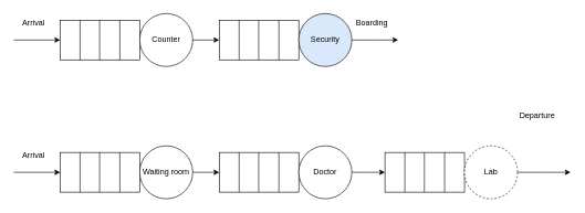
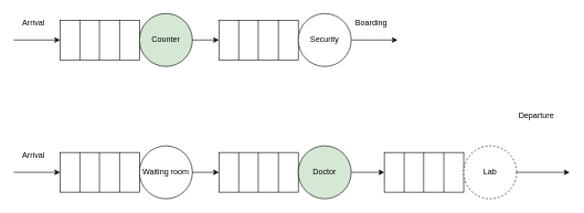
  <mxCell id="0" />
  <mxCell id="1" parent="0" />
  <mxCell id="2" value="" style="rounded=0;whiteSpace=wrap;html=1;" vertex="1" parent="1"><mxGeometry x="90" y="30" width="120" height="60" as="geometry" /></mxCell>
  <mxCell id="3" value="" style="endArrow=none;html=1;rounded=0;exitX=0.25;exitY=1;exitDx=0;exitDy=0;entryX=0.25;entryY=0;entryDx=0;entryDy=0;" edge="1" parent="1" source="2" target="2"><mxGeometry width="50" height="50" relative="1" as="geometry"><mxPoint x="100" y="85" as="sourcePoint" /><mxPoint x="150" y="35" as="targetPoint" /></mxGeometry></mxCell>
  <mxCell id="4" value="" style="endArrow=none;html=1;rounded=0;exitX=0.25;exitY=1;exitDx=0;exitDy=0;entryX=0.25;entryY=0;entryDx=0;entryDy=0;" edge="1" parent="1"><mxGeometry width="50" height="50" relative="1" as="geometry"><mxPoint x="149.5" y="90" as="sourcePoint" /><mxPoint x="149.5" y="30" as="targetPoint" /></mxGeometry></mxCell>
  <mxCell id="5" value="" style="endArrow=none;html=1;rounded=0;exitX=0.25;exitY=1;exitDx=0;exitDy=0;entryX=0.25;entryY=0;entryDx=0;entryDy=0;" edge="1" parent="1"><mxGeometry width="50" height="50" relative="1" as="geometry"><mxPoint x="180" y="90" as="sourcePoint" /><mxPoint x="180" y="30" as="targetPoint" /></mxGeometry></mxCell>
- <mxCell id="6" value="Counter" style="ellipse;whiteSpace=wrap;html=1;aspect=fixed;" vertex="1" parent="1"><mxGeometry x="210" y="20" width="80" height="80" as="geometry" /></mxCell>
+ <mxCell id="6" value="Counter" style="ellipse;whiteSpace=wrap;html=1;aspect=fixed;fillColor=#d5e8d4;" vertex="1" parent="1"><mxGeometry x="210" y="20" width="80" height="80" as="geometry" /></mxCell>
  <mxCell id="7" value="" style="rounded=0;whiteSpace=wrap;html=1;" vertex="1" parent="1"><mxGeometry x="330" y="30" width="120" height="60" as="geometry" /></mxCell>
  <mxCell id="8" value="" style="endArrow=none;html=1;rounded=0;exitX=0.25;exitY=1;exitDx=0;exitDy=0;entryX=0.25;entryY=0;entryDx=0;entryDy=0;" edge="1" parent="1" source="7" target="7"><mxGeometry width="50" height="50" relative="1" as="geometry"><mxPoint x="340" y="85" as="sourcePoint" /><mxPoint x="390" y="35" as="targetPoint" /></mxGeometry></mxCell>
  <mxCell id="9" value="" style="endArrow=none;html=1;rounded=0;exitX=0.25;exitY=1;exitDx=0;exitDy=0;entryX=0.25;entryY=0;entryDx=0;entryDy=0;" edge="1" parent="1"><mxGeometry width="50" height="50" relative="1" as="geometry"><mxPoint x="389.5" y="90" as="sourcePoint" /><mxPoint x="389.5" y="30" as="targetPoint" /></mxGeometry></mxCell>
  <mxCell id="10" value="" style="endArrow=none;html=1;rounded=0;exitX=0.25;exitY=1;exitDx=0;exitDy=0;entryX=0.25;entryY=0;entryDx=0;entryDy=0;" edge="1" parent="1"><mxGeometry width="50" height="50" relative="1" as="geometry"><mxPoint x="420" y="90" as="sourcePoint" /><mxPoint x="420" y="30" as="targetPoint" /></mxGeometry></mxCell>
  <mxCell id="11" style="edgeStyle=orthogonalEdgeStyle;rounded=0;orthogonalLoop=1;jettySize=auto;html=1;" edge="1" parent="1" source="12"><mxGeometry relative="1" as="geometry"><mxPoint x="600" y="60" as="targetPoint" /></mxGeometry></mxCell>
- <mxCell id="12" value="Security" style="ellipse;whiteSpace=wrap;html=1;aspect=fixed;fillColor=#dae8fc;" vertex="1" parent="1"><mxGeometry x="450" y="20" width="80" height="80" as="geometry" /></mxCell>
+ <mxCell id="12" value="Security" style="ellipse;whiteSpace=wrap;html=1;aspect=fixed;" vertex="1" parent="1"><mxGeometry x="450" y="20" width="80" height="80" as="geometry" /></mxCell>
  <mxCell id="13" value="" style="endArrow=classic;html=1;rounded=0;entryX=0;entryY=0.5;entryDx=0;entryDy=0;" edge="1" parent="1" target="7"><mxGeometry width="50" height="50" relative="1" as="geometry"><mxPoint x="290" y="60" as="sourcePoint" /><mxPoint x="340" y="10" as="targetPoint" /></mxGeometry></mxCell>
  <mxCell id="14" value="" style="endArrow=classic;html=1;rounded=0;entryX=0;entryY=0.5;entryDx=0;entryDy=0;" edge="1" parent="1" target="2"><mxGeometry width="50" height="50" relative="1" as="geometry"><mxPoint x="20" y="60" as="sourcePoint" /><mxPoint x="70" y="50" as="targetPoint" /></mxGeometry></mxCell>
  <mxCell id="15" value="" style="rounded=0;whiteSpace=wrap;html=1;" vertex="1" parent="1"><mxGeometry x="90" y="230" width="120" height="60" as="geometry" /></mxCell>
  <mxCell id="16" value="" style="endArrow=none;html=1;rounded=0;exitX=0.25;exitY=1;exitDx=0;exitDy=0;entryX=0.25;entryY=0;entryDx=0;entryDy=0;" edge="1" parent="1" source="15" target="15"><mxGeometry width="50" height="50" relative="1" as="geometry"><mxPoint x="100" y="285" as="sourcePoint" /><mxPoint x="150" y="235" as="targetPoint" /></mxGeometry></mxCell>
  <mxCell id="17" value="" style="endArrow=none;html=1;rounded=0;exitX=0.25;exitY=1;exitDx=0;exitDy=0;entryX=0.25;entryY=0;entryDx=0;entryDy=0;" edge="1" parent="1"><mxGeometry width="50" height="50" relative="1" as="geometry"><mxPoint x="149.5" y="290" as="sourcePoint" /><mxPoint x="149.5" y="230" as="targetPoint" /></mxGeometry></mxCell>
  <mxCell id="18" value="" style="endArrow=none;html=1;rounded=0;exitX=0.25;exitY=1;exitDx=0;exitDy=0;entryX=0.25;entryY=0;entryDx=0;entryDy=0;" edge="1" parent="1"><mxGeometry width="50" height="50" relative="1" as="geometry"><mxPoint x="180" y="290" as="sourcePoint" /><mxPoint x="180" y="230" as="targetPoint" /></mxGeometry></mxCell>
  <mxCell id="19" value="Waiting room" style="ellipse;whiteSpace=wrap;html=1;aspect=fixed;" vertex="1" parent="1"><mxGeometry x="210" y="220" width="80" height="80" as="geometry" /></mxCell>
  <mxCell id="20" value="" style="rounded=0;whiteSpace=wrap;html=1;" vertex="1" parent="1"><mxGeometry x="330" y="230" width="120" height="60" as="geometry" /></mxCell>
  <mxCell id="21" value="" style="endArrow=none;html=1;rounded=0;exitX=0.25;exitY=1;exitDx=0;exitDy=0;entryX=0.25;entryY=0;entryDx=0;entryDy=0;" edge="1" parent="1" source="20" target="20"><mxGeometry width="50" height="50" relative="1" as="geometry"><mxPoint x="340" y="285" as="sourcePoint" /><mxPoint x="390" y="235" as="targetPoint" /></mxGeometry></mxCell>
  <mxCell id="22" value="" style="endArrow=none;html=1;rounded=0;exitX=0.25;exitY=1;exitDx=0;exitDy=0;entryX=0.25;entryY=0;entryDx=0;entryDy=0;" edge="1" parent="1"><mxGeometry width="50" height="50" relative="1" as="geometry"><mxPoint x="389.5" y="290" as="sourcePoint" /><mxPoint x="389.5" y="230" as="targetPoint" /></mxGeometry></mxCell>
  <mxCell id="23" value="" style="endArrow=none;html=1;rounded=0;exitX=0.25;exitY=1;exitDx=0;exitDy=0;entryX=0.25;entryY=0;entryDx=0;entryDy=0;" edge="1" parent="1"><mxGeometry width="50" height="50" relative="1" as="geometry"><mxPoint x="420" y="290" as="sourcePoint" /><mxPoint x="420" y="230" as="targetPoint" /></mxGeometry></mxCell>
  <mxCell id="24" style="edgeStyle=orthogonalEdgeStyle;rounded=0;orthogonalLoop=1;jettySize=auto;html=1;entryX=0;entryY=0.5;entryDx=0;entryDy=0;" edge="1" parent="1" source="25"><mxGeometry relative="1" as="geometry"><mxPoint x="580" y="260" as="targetPoint" /></mxGeometry></mxCell>
- <mxCell id="25" value="Doctor" style="ellipse;whiteSpace=wrap;html=1;aspect=fixed;" vertex="1" parent="1"><mxGeometry x="450" y="220" width="80" height="80" as="geometry" /></mxCell>
+ <mxCell id="25" value="Doctor" style="ellipse;whiteSpace=wrap;html=1;aspect=fixed;fillColor=#d5e8d4;" vertex="1" parent="1"><mxGeometry x="450" y="220" width="80" height="80" as="geometry" /></mxCell>
  <mxCell id="26" value="" style="endArrow=classic;html=1;rounded=0;entryX=0;entryY=0.5;entryDx=0;entryDy=0;" edge="1" parent="1" target="20"><mxGeometry width="50" height="50" relative="1" as="geometry"><mxPoint x="290" y="260" as="sourcePoint" /><mxPoint x="340" y="210" as="targetPoint" /></mxGeometry></mxCell>
  <mxCell id="27" value="" style="endArrow=classic;html=1;rounded=0;entryX=0;entryY=0.5;entryDx=0;entryDy=0;" edge="1" parent="1" target="15"><mxGeometry width="50" height="50" relative="1" as="geometry"><mxPoint x="20" y="260" as="sourcePoint" /><mxPoint x="70" y="250" as="targetPoint" /></mxGeometry></mxCell>
  <mxCell id="28" value="" style="rounded=0;whiteSpace=wrap;html=1;" vertex="1" parent="1"><mxGeometry x="580" y="230" width="120" height="60" as="geometry" /></mxCell>
  <mxCell id="29" value="" style="endArrow=none;html=1;rounded=0;exitX=0.25;exitY=1;exitDx=0;exitDy=0;entryX=0.25;entryY=0;entryDx=0;entryDy=0;" edge="1" parent="1" source="28" target="28"><mxGeometry width="50" height="50" relative="1" as="geometry"><mxPoint x="590" y="285" as="sourcePoint" /><mxPoint x="640" y="235" as="targetPoint" /></mxGeometry></mxCell>
  <mxCell id="30" value="" style="endArrow=none;html=1;rounded=0;exitX=0.25;exitY=1;exitDx=0;exitDy=0;entryX=0.25;entryY=0;entryDx=0;entryDy=0;" edge="1" parent="1"><mxGeometry width="50" height="50" relative="1" as="geometry"><mxPoint x="639.5" y="290" as="sourcePoint" /><mxPoint x="639.5" y="230" as="targetPoint" /></mxGeometry></mxCell>
  <mxCell id="31" value="" style="endArrow=none;html=1;rounded=0;exitX=0.25;exitY=1;exitDx=0;exitDy=0;entryX=0.25;entryY=0;entryDx=0;entryDy=0;" edge="1" parent="1"><mxGeometry width="50" height="50" relative="1" as="geometry"><mxPoint x="670" y="290" as="sourcePoint" /><mxPoint x="670" y="230" as="targetPoint" /></mxGeometry></mxCell>
  <mxCell id="32" style="edgeStyle=orthogonalEdgeStyle;rounded=0;orthogonalLoop=1;jettySize=auto;html=1;" edge="1" parent="1" source="33"><mxGeometry relative="1" as="geometry"><mxPoint x="860" y="260" as="targetPoint" /></mxGeometry></mxCell>
  <mxCell id="33" value="Lab" style="ellipse;whiteSpace=wrap;html=1;aspect=fixed;dashed=1;" vertex="1" parent="1"><mxGeometry x="700" y="220" width="80" height="80" as="geometry" /></mxCell>
  <mxCell id="34" value="Arrival" style="text;html=1;align=center;verticalAlign=middle;whiteSpace=wrap;rounded=0;" vertex="1" parent="1"><mxGeometry x="20" y="220" width="60" height="30" as="geometry" /></mxCell>
  <mxCell id="35" value="Arrival" style="text;html=1;align=center;verticalAlign=middle;whiteSpace=wrap;rounded=0;" vertex="1" parent="1"><mxGeometry x="20" y="20" width="60" height="30" as="geometry" /></mxCell>
  <mxCell id="36" value="Departure" style="text;html=1;align=center;verticalAlign=middle;whiteSpace=wrap;rounded=0;" vertex="1" parent="1"><mxGeometry x="780" y="160" width="60" height="30" as="geometry" /></mxCell>
  <mxCell id="37" value="Boarding" style="text;html=1;align=center;verticalAlign=middle;resizable=0;points=[];autosize=1;strokeColor=none;fillColor=none;" vertex="1" parent="1"><mxGeometry x="525" y="20" width="70" height="30" as="geometry" /></mxCell>
